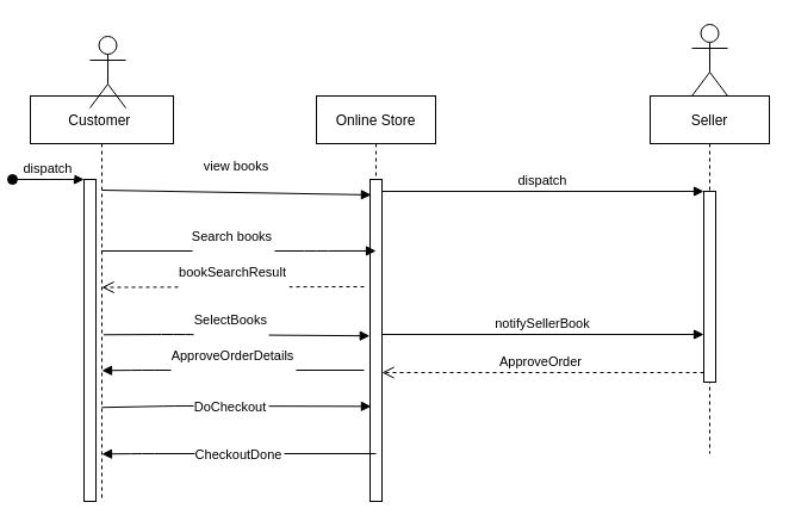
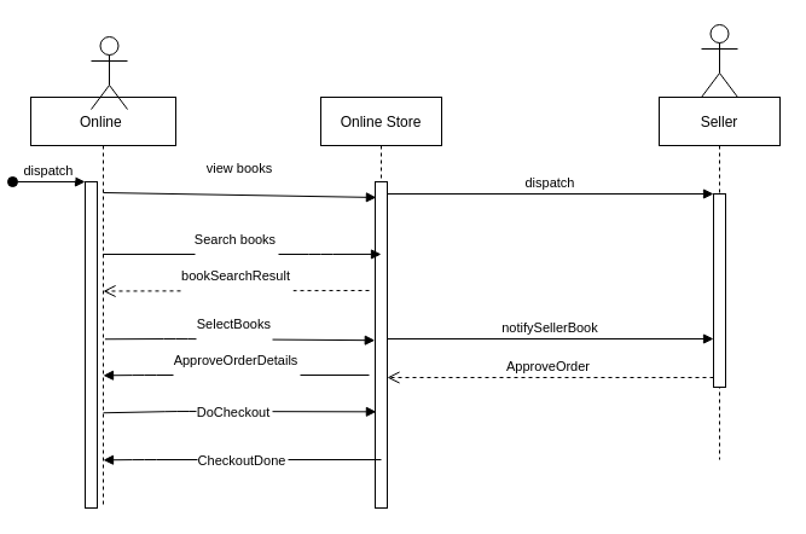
  <mxCell id="0" />
  <mxCell id="1" parent="0" />
  <mxCell id="2" value="Online Store" style="shape=umlLifeline;perimeter=lifelinePerimeter;container=1;collapsible=0;recursiveResize=0;rounded=0;shadow=0;strokeWidth=1;" parent="1" vertex="1"><mxGeometry x="260" y="80" width="100" height="340" as="geometry" /></mxCell>
  <mxCell id="3" value="" style="points=[];perimeter=orthogonalPerimeter;rounded=0;shadow=0;strokeWidth=1;" parent="2" vertex="1"><mxGeometry x="45" y="70" width="10" height="270" as="geometry" /></mxCell>
  <mxCell id="4" value="Seller" style="shape=umlLifeline;perimeter=lifelinePerimeter;container=1;collapsible=0;recursiveResize=0;rounded=0;shadow=0;strokeWidth=1;" parent="1" vertex="1"><mxGeometry x="540" y="80" width="100" height="300" as="geometry" /></mxCell>
  <mxCell id="5" value="" style="points=[];perimeter=orthogonalPerimeter;rounded=0;shadow=0;strokeWidth=1;" parent="4" vertex="1"><mxGeometry x="45" y="80" width="10" height="160" as="geometry" /></mxCell>
  <mxCell id="6" value="ApproveOrder " style="verticalAlign=bottom;endArrow=open;dashed=1;endSize=8;exitX=0;exitY=0.95;shadow=0;strokeWidth=1;" parent="1" source="5" target="3" edge="1"><mxGeometry relative="1" as="geometry"><mxPoint x="165" y="196" as="targetPoint" /><mxPoint as="offset" /></mxGeometry></mxCell>
  <mxCell id="7" value="dispatch" style="verticalAlign=bottom;endArrow=block;entryX=0;entryY=0;shadow=0;strokeWidth=1;" parent="1" source="3" target="5" edge="1"><mxGeometry relative="1" as="geometry"><mxPoint x="165" y="120" as="sourcePoint" /></mxGeometry></mxCell>
- <mxCell id="8" value="Customer " style="shape=umlLifeline;perimeter=lifelinePerimeter;container=1;collapsible=0;recursiveResize=0;rounded=0;shadow=0;strokeWidth=1;" vertex="1" parent="1"><mxGeometry x="20" y="80" width="120" height="340" as="geometry" /></mxCell>
+ <mxCell id="8" value="Online " style="shape=umlLifeline;perimeter=lifelinePerimeter;container=1;collapsible=0;recursiveResize=0;rounded=0;shadow=0;strokeWidth=1;" vertex="1" parent="1"><mxGeometry x="20" y="80" width="120" height="340" as="geometry" /></mxCell>
  <mxCell id="9" value="" style="points=[];perimeter=orthogonalPerimeter;rounded=0;shadow=0;strokeWidth=1;" vertex="1" parent="8"><mxGeometry x="45" y="70" width="10" height="270" as="geometry" /></mxCell>
  <mxCell id="10" value="dispatch" style="verticalAlign=bottom;startArrow=oval;endArrow=block;startSize=8;shadow=0;strokeWidth=1;" edge="1" parent="8" target="9"><mxGeometry relative="1" as="geometry"><mxPoint x="-15" y="70" as="sourcePoint" /></mxGeometry></mxCell>
  <mxCell id="11" value="" style="shape=umlActor;verticalLabelPosition=bottom;verticalAlign=top;html=1;outlineConnect=0;" vertex="1" parent="1"><mxGeometry x="575" y="20" width="30" height="60" as="geometry" /></mxCell>
  <mxCell id="12" value="" style="shape=umlActor;verticalLabelPosition=bottom;verticalAlign=top;html=1;outlineConnect=0;" vertex="1" parent="1"><mxGeometry x="70" y="30" width="30" height="60" as="geometry" /></mxCell>
  <mxCell id="13" value="view books&#10;" style="verticalAlign=bottom;endArrow=block;shadow=0;strokeWidth=1;entryX=0.09;entryY=0.048;entryDx=0;entryDy=0;entryPerimeter=0;" edge="1" parent="1" target="3"><mxGeometry relative="1" as="geometry"><mxPoint x="80" y="159" as="sourcePoint" /><mxPoint x="300" y="160" as="targetPoint" /></mxGeometry></mxCell>
  <mxCell id="14" value="Search books&#10;" style="verticalAlign=bottom;endArrow=block;shadow=0;strokeWidth=1;entryX=0.5;entryY=0.222;entryDx=0;entryDy=0;entryPerimeter=0;" edge="1" parent="1" source="8" target="3"><mxGeometry x="-0.043" y="-10" relative="1" as="geometry"><mxPoint x="80" y="190" as="sourcePoint" /><mxPoint x="300" y="210" as="targetPoint" /><Array as="points"><mxPoint x="260" y="210" /></Array><mxPoint as="offset" /></mxGeometry></mxCell>
  <mxCell id="15" value="SelectBooks&#10;" style="verticalAlign=bottom;endArrow=block;shadow=0;strokeWidth=1;exitX=0.512;exitY=0.589;exitDx=0;exitDy=0;exitPerimeter=0;entryX=-0.022;entryY=0.486;entryDx=0;entryDy=0;entryPerimeter=0;" edge="1" parent="1" source="8" target="3"><mxGeometry x="-0.043" y="-10" relative="1" as="geometry"><mxPoint x="80" y="220" as="sourcePoint" /><mxPoint x="300" y="280" as="targetPoint" /><mxPoint as="offset" /><Array as="points"><mxPoint x="140" y="280" /></Array></mxGeometry></mxCell>
  <mxCell id="16" value="bookSearchResult&#10;" style="verticalAlign=bottom;endArrow=open;dashed=1;endSize=8;shadow=0;strokeWidth=1;" edge="1" parent="1"><mxGeometry x="0.0" y="10" relative="1" as="geometry"><mxPoint x="80" y="240.5" as="targetPoint" /><mxPoint x="300" y="240" as="sourcePoint" /><mxPoint as="offset" /></mxGeometry></mxCell>
  <mxCell id="17" value="notifySellerBook" style="verticalAlign=bottom;endArrow=block;entryX=0;entryY=0;shadow=0;strokeWidth=1;" edge="1" parent="1"><mxGeometry relative="1" as="geometry"><mxPoint x="315" y="280" as="sourcePoint" /><mxPoint x="585" y="280" as="targetPoint" /></mxGeometry></mxCell>
  <mxCell id="18" value="ApproveOrderDetails&#10;" style="verticalAlign=bottom;endArrow=block;entryX=1.09;entryY=0.528;shadow=0;strokeWidth=1;entryDx=0;entryDy=0;entryPerimeter=0;" edge="1" parent="1"><mxGeometry y="10" relative="1" as="geometry"><mxPoint x="300" y="310" as="sourcePoint" /><mxPoint x="80" y="310.32" as="targetPoint" /><Array as="points"><mxPoint x="114.1" y="310" /></Array><mxPoint as="offset" /></mxGeometry></mxCell>
  <mxCell id="19" value="DoCheckout" style="verticalAlign=bottom;endArrow=block;shadow=0;strokeWidth=1;exitX=0.494;exitY=0.694;exitDx=0;exitDy=0;exitPerimeter=0;entryX=0.09;entryY=0.705;entryDx=0;entryDy=0;entryPerimeter=0;" edge="1" parent="1" target="3"><mxGeometry x="-0.043" y="-10" relative="1" as="geometry"><mxPoint x="80" y="341.26" as="sourcePoint" /><mxPoint x="300" y="340" as="targetPoint" /><mxPoint as="offset" /><Array as="points"><mxPoint x="140.72" y="340" /></Array></mxGeometry></mxCell>
  <mxCell id="20" value="CheckoutDone" style="verticalAlign=bottom;endArrow=block;entryX=1.09;entryY=0.528;shadow=0;strokeWidth=1;entryDx=0;entryDy=0;entryPerimeter=0;" edge="1" parent="1"><mxGeometry y="10" relative="1" as="geometry"><mxPoint x="310" y="380" as="sourcePoint" /><mxPoint x="80" y="380.32" as="targetPoint" /><Array as="points"><mxPoint x="114.1" y="380" /></Array><mxPoint as="offset" /></mxGeometry></mxCell>
